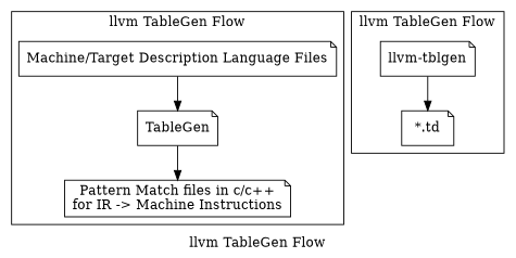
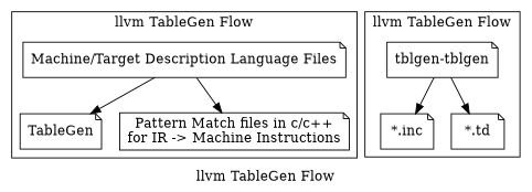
  digraph {
    label="llvm TableGen Flow"
    rankdir=TB
    node [color=black shape=note]
    TableGen
    "Pattern Match files in c/c++\nfor IR -> Machine Instructions"
    n3 [label="Machine/Target Description Language Files"]
-   "llvm-tblgen"
+   "llvm-tblgen" [label="tblgen-tblgen"]
+   "*.inc"
    "*.td"
    subgraph cluster_1 {
      TableGen
      "Pattern Match files in c/c++\nfor IR -> Machine Instructions"
      n3
    }
    subgraph cluster_2 {
      "llvm-tblgen"
+     "*.inc"
      "*.td"
    }
-   TableGen -> "Pattern Match files in c/c++\nfor IR -> Machine Instructions"
+   n3 -> "Pattern Match files in c/c++\nfor IR -> Machine Instructions"
    n3 -> TableGen
+   "llvm-tblgen" -> "*.inc"
    "llvm-tblgen" -> "*.td"
  }
